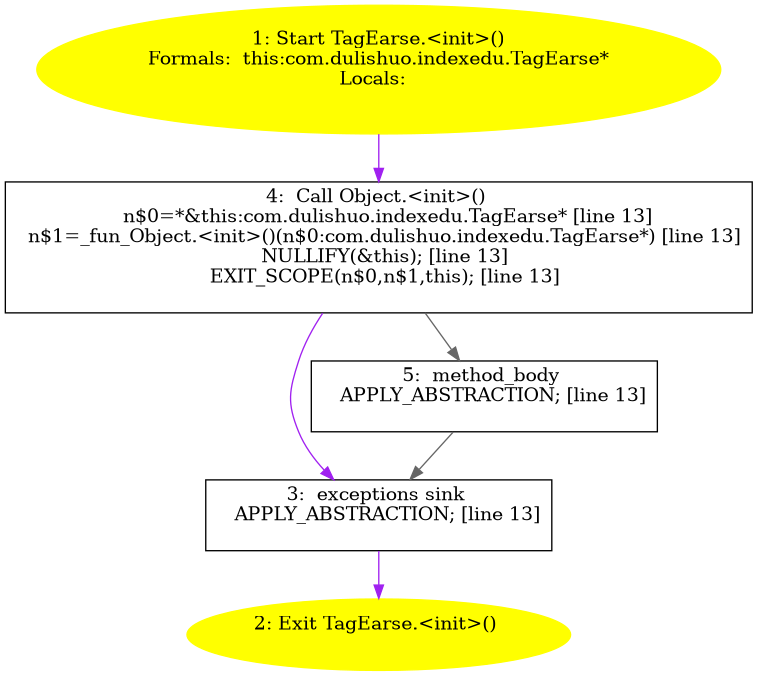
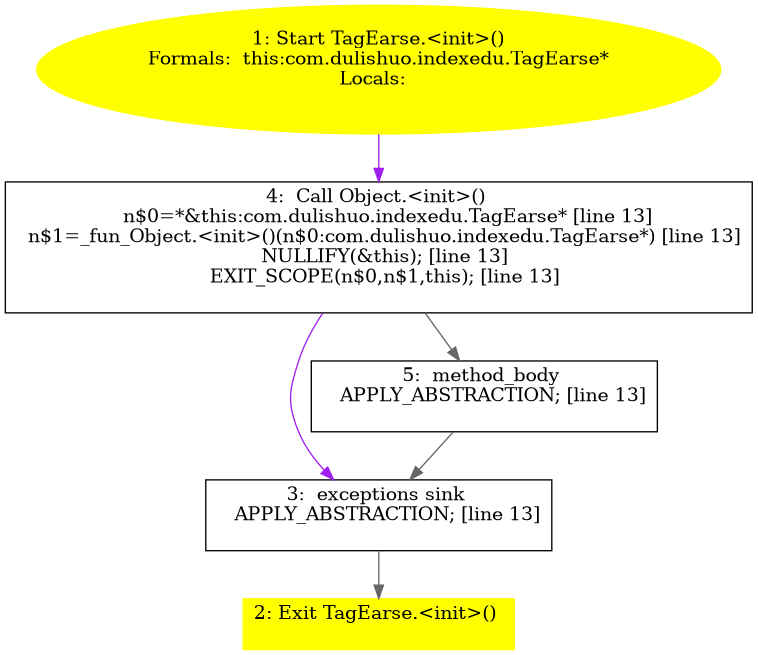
  digraph {
    node [shape=box]
    edge [color=purple]
    n1 [color=yellow label="1: Start TagEarse.<init>()\nFormals:  this:com.dulishuo.indexedu.TagEarse*\nLocals:  \n  " style=filled shape=""]
    n2 [label="4:  Call Object.<init>() \n   n$0=*&this:com.dulishuo.indexedu.TagEarse* [line 13]\n  n$1=_fun_Object.<init>()(n$0:com.dulishuo.indexedu.TagEarse*) [line 13]\n  NULLIFY(&this); [line 13]\n  EXIT_SCOPE(n$0,n$1,this); [line 13]\n "]
    n3 [label="3:  exceptions sink \n   APPLY_ABSTRACTION; [line 13]\n "]
    n4 [label="5:  method_body \n   APPLY_ABSTRACTION; [line 13]\n "]
-   n5 [color=yellow label="2: Exit TagEarse.<init>() \n  " style=filled shape=""]
+   n5 [color=yellow label="2: Exit TagEarse.<init>() \n  " style=filled]
    n1 -> n2
    n2 -> n3
    n2 -> n4 [color=gray40]
-   n3 -> n5
+   n3 -> n5 [color=gray40]
    n4 -> n3 [color=gray40]
  }
